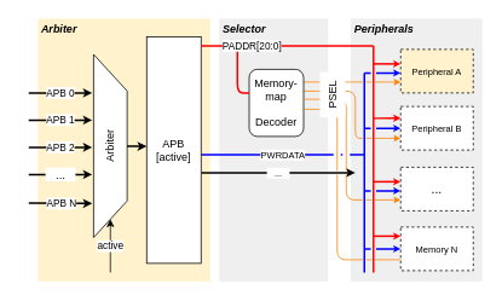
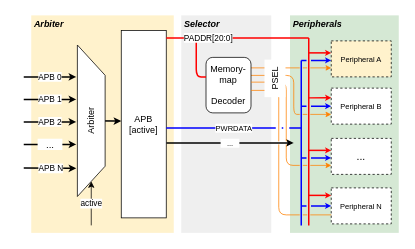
  <mxCell id="0" />
  <mxCell id="1" parent="0" />
  <mxCell id="2" value="Selector" style="rounded=0;whiteSpace=wrap;html=1;labelBackgroundColor=none;fillColor=#EFEFEF;fontSize=12;align=left;strokeColor=none;fontStyle=3;verticalAlign=top;spacingTop=-4;spacing=4;" vertex="1" parent="1"><mxGeometry x="241" y="20" width="120" height="290" as="geometry" /></mxCell>
  <mxCell id="3" value="Arbiter" style="rounded=0;whiteSpace=wrap;html=1;labelBackgroundColor=none;fillColor=#FFF2CC;fontSize=12;align=left;strokeColor=none;fontStyle=3;verticalAlign=top;spacingTop=-4;spacing=4;labelBorderColor=none;" vertex="1" parent="1"><mxGeometry x="41" y="20" width="190" height="290" as="geometry" /></mxCell>
- <mxCell id="4" value="Peripherals" style="rounded=0;whiteSpace=wrap;html=1;labelBackgroundColor=none;fillColor=#efefef;fontSize=12;align=left;strokeColor=none;fontStyle=3;verticalAlign=top;spacingTop=-4;spacing=4;" vertex="1" parent="1"><mxGeometry x="386" y="20" width="145" height="290" as="geometry" /></mxCell>
+ <mxCell id="4" value="Peripherals" style="rounded=0;whiteSpace=wrap;html=1;labelBackgroundColor=none;fillColor=#D5E8D4;fontSize=12;align=left;strokeColor=none;fontStyle=3;verticalAlign=top;spacingTop=-4;spacing=4;" vertex="1" parent="1"><mxGeometry x="386" y="20" width="145" height="290" as="geometry" /></mxCell>
  <mxCell id="5" value="Peripheral A" style="rounded=0;whiteSpace=wrap;html=1;labelBackgroundColor=none;fillColor=#fff2cc;fontSize=10;align=center;dashed=1;" vertex="1" parent="1"><mxGeometry x="441" y="54" width="80" height="48" as="geometry" /></mxCell>
  <mxCell id="6" value="" style="endArrow=none;html=1;strokeWidth=2;fontSize=10;jumpStyle=gap;strokeColor=#FF0000;" edge="1" parent="1"><mxGeometry width="50" height="50" relative="1" as="geometry"><mxPoint x="411" y="50" as="sourcePoint" /><mxPoint x="411" y="300" as="targetPoint" /></mxGeometry></mxCell>
  <mxCell id="7" value="" style="endArrow=classic;html=1;strokeWidth=2;fontSize=10;endFill=1;endSize=2;edgeStyle=elbowEdgeStyle;elbow=vertical;strokeColor=#FF0000;" edge="1" parent="1"><mxGeometry width="50" height="50" relative="1" as="geometry"><mxPoint x="411" y="200" as="sourcePoint" /><mxPoint x="441" y="200" as="targetPoint" /><Array as="points"><mxPoint x="421" y="200" /><mxPoint x="421" y="190" /></Array></mxGeometry></mxCell>
  <mxCell id="8" value="" style="endArrow=classic;html=1;strokeWidth=2;fontSize=10;endFill=1;endSize=2;strokeColor=#FF0000;" edge="1" parent="1"><mxGeometry width="50" height="50" relative="1" as="geometry"><mxPoint x="411" y="130" as="sourcePoint" /><mxPoint x="441" y="129.786" as="targetPoint" /></mxGeometry></mxCell>
  <mxCell id="9" value="" style="endArrow=classic;html=1;strokeWidth=2;fontSize=10;endFill=1;endSize=2;edgeStyle=elbowEdgeStyle;elbow=vertical;strokeColor=#FF0000;" edge="1" parent="1" target="5"><mxGeometry width="50" height="50" relative="1" as="geometry"><mxPoint x="411" y="70" as="sourcePoint" /><mxPoint x="441" y="59.786" as="targetPoint" /><Array as="points"><mxPoint x="426" y="70" /></Array></mxGeometry></mxCell>
  <mxCell id="10" value="Peripheral B" style="rounded=0;whiteSpace=wrap;html=1;labelBackgroundColor=none;fillColor=#ffffff;fontSize=10;align=center;dashed=1;" vertex="1" parent="1"><mxGeometry x="441" y="117" width="80" height="48" as="geometry" /></mxCell>
  <mxCell id="11" value="..." style="rounded=0;whiteSpace=wrap;html=1;labelBackgroundColor=none;fillColor=#ffffff;fontSize=14;align=center;dashed=1;" vertex="1" parent="1"><mxGeometry x="441" y="184" width="80" height="48" as="geometry" /></mxCell>
- <mxCell id="12" value="Memory N" style="rounded=0;whiteSpace=wrap;html=1;labelBackgroundColor=none;fillColor=#ffffff;fontSize=10;align=center;dashed=1;" vertex="1" parent="1"><mxGeometry x="441" y="250" width="80" height="48" as="geometry" /></mxCell>
+ <mxCell id="12" value="Peripheral N" style="rounded=0;whiteSpace=wrap;html=1;labelBackgroundColor=none;fillColor=#ffffff;fontSize=10;align=center;dashed=1;" vertex="1" parent="1"><mxGeometry x="441" y="250" width="80" height="48" as="geometry" /></mxCell>
  <mxCell id="13" value="" style="endArrow=classic;html=1;strokeWidth=2;fontSize=10;endFill=1;endSize=2;elbow=vertical;strokeColor=#FF0000;edgeStyle=elbowEdgeStyle;" edge="1" parent="1" target="12"><mxGeometry width="50" height="50" relative="1" as="geometry"><mxPoint x="411" y="260" as="sourcePoint" /><mxPoint x="441" y="270" as="targetPoint" /></mxGeometry></mxCell>
  <mxCell id="14" value="&amp;nbsp; &amp;nbsp;...&amp;nbsp; &amp;nbsp;" style="edgeStyle=orthogonalEdgeStyle;rounded=0;jumpStyle=arc;jumpSize=4;orthogonalLoop=1;jettySize=auto;html=1;labelBackgroundColor=#ffffff;startArrow=none;startFill=0;startSize=6;endArrow=classic;endFill=1;endSize=4;strokeColor=#000000;strokeWidth=2;fontSize=10;" edge="1" parent="1" source="15"><mxGeometry relative="1" as="geometry"><mxPoint x="391" y="190" as="targetPoint" /><Array as="points"><mxPoint x="391" y="190" /></Array></mxGeometry></mxCell>
  <mxCell id="15" value="APB&lt;br&gt;[active]" style="rounded=0;whiteSpace=wrap;html=1;" vertex="1" parent="1"><mxGeometry x="161" y="40" width="60" height="250" as="geometry" /></mxCell>
  <mxCell id="16" value="" style="endArrow=none;html=1;strokeWidth=2;fontSize=10;strokeColor=#0000FF;" edge="1" parent="1"><mxGeometry width="50" height="50" relative="1" as="geometry"><mxPoint x="401" y="80" as="sourcePoint" /><mxPoint x="401" y="300" as="targetPoint" /></mxGeometry></mxCell>
  <mxCell id="17" value="" style="endArrow=classic;html=1;strokeWidth=2;fontSize=10;endFill=1;endSize=2;edgeStyle=elbowEdgeStyle;elbow=vertical;jumpStyle=gap;jumpSize=4;strokeColor=#0000FF;" edge="1" parent="1" target="5"><mxGeometry width="50" height="50" relative="1" as="geometry"><mxPoint x="401" y="80" as="sourcePoint" /><mxPoint x="431" y="80" as="targetPoint" /><Array as="points"><mxPoint x="416" y="80" /></Array></mxGeometry></mxCell>
  <mxCell id="18" value="" style="endArrow=classic;html=1;strokeWidth=2;fontSize=10;endFill=1;endSize=2;edgeStyle=elbowEdgeStyle;elbow=vertical;jumpStyle=gap;jumpSize=4;strokeColor=#0000FF;" edge="1" parent="1"><mxGeometry width="50" height="50" relative="1" as="geometry"><mxPoint x="401" y="141" as="sourcePoint" /><mxPoint x="441" y="141" as="targetPoint" /><Array as="points"><mxPoint x="416" y="141" /></Array></mxGeometry></mxCell>
  <mxCell id="19" value="" style="endArrow=classic;html=1;strokeWidth=2;fontSize=10;endFill=1;endSize=2;edgeStyle=elbowEdgeStyle;elbow=vertical;jumpStyle=gap;jumpSize=4;strokeColor=#0000FF;" edge="1" parent="1"><mxGeometry width="50" height="50" relative="1" as="geometry"><mxPoint x="401" y="210" as="sourcePoint" /><mxPoint x="441" y="210" as="targetPoint" /><Array as="points"><mxPoint x="416" y="210" /></Array></mxGeometry></mxCell>
  <mxCell id="20" value="" style="endArrow=classic;html=1;strokeWidth=2;fontSize=10;endFill=1;endSize=2;edgeStyle=elbowEdgeStyle;elbow=vertical;jumpStyle=gap;jumpSize=4;strokeColor=#0000FF;" edge="1" parent="1"><mxGeometry width="50" height="50" relative="1" as="geometry"><mxPoint x="401" y="274" as="sourcePoint" /><mxPoint x="441" y="274" as="targetPoint" /><Array as="points"><mxPoint x="416" y="274" /></Array></mxGeometry></mxCell>
  <mxCell id="21" value="" style="endArrow=classic;html=1;strokeWidth=1;fontSize=10;endFill=1;endSize=5;edgeStyle=elbowEdgeStyle;elbow=vertical;jumpStyle=gap;jumpSize=4;strokeColor=#FF8000;" edge="1" parent="1" source="23"><mxGeometry width="50" height="50" relative="1" as="geometry"><mxPoint x="391" y="90" as="sourcePoint" /><mxPoint x="441" y="90" as="targetPoint" /><Array as="points"><mxPoint x="361" y="90" /><mxPoint x="416" y="90" /></Array></mxGeometry></mxCell>
  <mxCell id="22" value="" style="endArrow=classic;html=1;strokeWidth=1;fontSize=10;endFill=1;endSize=5;edgeStyle=elbowEdgeStyle;jumpStyle=gap;jumpSize=4;strokeColor=#FF8000;" edge="1" parent="1" source="23"><mxGeometry width="50" height="50" relative="1" as="geometry"><mxPoint x="391" y="152" as="sourcePoint" /><mxPoint x="441" y="152" as="targetPoint" /><Array as="points"><mxPoint x="391" y="100" /><mxPoint x="391" y="130" /></Array></mxGeometry></mxCell>
  <mxCell id="23" value="Memory-map&lt;br&gt;&lt;br&gt;Decoder" style="whiteSpace=wrap;html=1;rounded=1;" vertex="1" parent="1"><mxGeometry x="274" y="76" width="60" height="74" as="geometry" /></mxCell>
  <mxCell id="24" value="" style="endArrow=none;html=1;strokeColor=#FF0000;strokeWidth=2;jumpStyle=gap;edgeStyle=elbowEdgeStyle;" edge="1" parent="1" target="23"><mxGeometry width="50" height="50" relative="1" as="geometry"><mxPoint x="261" y="50" as="sourcePoint" /><mxPoint x="301" y="60" as="targetPoint" /><Array as="points"><mxPoint x="261" y="102" /><mxPoint x="341" y="64" /></Array></mxGeometry></mxCell>
  <mxCell id="25" value="" style="endArrow=classic;html=1;strokeWidth=1;fontSize=10;endFill=1;endSize=5;edgeStyle=elbowEdgeStyle;jumpStyle=gap;jumpSize=4;strokeColor=#FF8000;entryX=0;entryY=0.75;entryDx=0;entryDy=0;" edge="1" parent="1" source="23" target="11"><mxGeometry width="50" height="50" relative="1" as="geometry"><mxPoint x="370.81" y="106.857" as="sourcePoint" /><mxPoint x="451" y="162" as="targetPoint" /><Array as="points"><mxPoint x="381" y="109" /><mxPoint x="381" y="130" /><mxPoint x="401" y="140" /></Array></mxGeometry></mxCell>
  <mxCell id="26" value="" style="endArrow=none;html=1;strokeWidth=1;fontSize=10;endFill=1;endSize=5;edgeStyle=elbowEdgeStyle;jumpStyle=gap;jumpSize=4;strokeColor=#FF8000;entryX=0;entryY=0.75;entryDx=0;entryDy=0;" edge="1" parent="1" source="23" target="12"><mxGeometry width="50" height="50" relative="1" as="geometry"><mxPoint x="371" y="119" as="sourcePoint" /><mxPoint x="451.143" y="229.857" as="targetPoint" /><Array as="points"><mxPoint x="371" y="120" /><mxPoint x="371" y="200" /><mxPoint x="391" y="140" /><mxPoint x="411" y="150" /></Array></mxGeometry></mxCell>
  <mxCell id="27" value="PADDR[20:0]" style="endArrow=none;html=1;strokeColor=#FF0000;strokeWidth=2;jumpStyle=gap;" edge="1" parent="1"><mxGeometry x="-0.412" width="50" height="50" relative="1" as="geometry"><mxPoint x="221" y="50" as="sourcePoint" /><mxPoint x="411" y="50" as="targetPoint" /><mxPoint as="offset" /></mxGeometry></mxCell>
  <mxCell id="28" value="PSEL" style="text;html=1;strokeColor=none;fillColor=#ffffff;align=center;verticalAlign=middle;whiteSpace=wrap;rounded=0;rotation=-90;" vertex="1" parent="1"><mxGeometry x="341" y="90" width="50" height="28" as="geometry" /></mxCell>
  <mxCell id="29" value="PWRDATA" style="endArrow=none;html=1;strokeWidth=2;fontSize=10;strokeColor=#0000FF;edgeStyle=elbowEdgeStyle;elbow=vertical;jumpStyle=gap;startArrow=none;startFill=0;endSize=4;startSize=4;" edge="1" parent="1" target="15"><mxGeometry width="50" height="50" relative="1" as="geometry"><mxPoint x="401" y="170" as="sourcePoint" /><mxPoint x="411" y="310" as="targetPoint" /></mxGeometry></mxCell>
  <mxCell id="30" style="edgeStyle=elbowEdgeStyle;rounded=0;jumpStyle=arc;jumpSize=4;orthogonalLoop=1;jettySize=auto;elbow=vertical;html=1;exitX=0.5;exitY=0;exitDx=0;exitDy=0;startArrow=none;startFill=0;startSize=6;endArrow=classic;endFill=1;endSize=4;strokeColor=#000000;strokeWidth=2;" edge="1" parent="1" source="31" target="15"><mxGeometry relative="1" as="geometry" /></mxCell>
  <mxCell id="31" value="Arbiter" style="shape=trapezoid;perimeter=trapezoidPerimeter;whiteSpace=wrap;html=1;fillColor=#ffffff;rotation=-90;flipV=1;" vertex="1" parent="1"><mxGeometry x="20" y="142" width="202" height="37" as="geometry" /></mxCell>
  <mxCell id="32" value="active" style="endArrow=classic;html=1;strokeColor=#000000;strokeWidth=1;entryX=0;entryY=0.5;entryDx=0;entryDy=0;" edge="1" parent="1" target="31"><mxGeometry width="50" height="50" relative="1" as="geometry"><mxPoint x="121" y="300" as="sourcePoint" /><mxPoint x="121" y="240" as="targetPoint" /></mxGeometry></mxCell>
  <mxCell id="33" value="APB 0" style="endArrow=classic;html=1;strokeColor=#000000;strokeWidth=2;edgeStyle=elbowEdgeStyle;elbow=vertical;endSize=4;labelBackgroundColor=#ffffff;labelBorderColor=none;" edge="1" parent="1"><mxGeometry width="50" height="50" relative="1" as="geometry"><mxPoint x="31" y="102" as="sourcePoint" /><mxPoint x="101" y="102" as="targetPoint" /></mxGeometry></mxCell>
  <mxCell id="34" value="APB 1" style="endArrow=classic;html=1;strokeColor=#000000;strokeWidth=2;edgeStyle=elbowEdgeStyle;elbow=vertical;endSize=4;" edge="1" parent="1"><mxGeometry width="50" height="50" relative="1" as="geometry"><mxPoint x="31" y="132" as="sourcePoint" /><mxPoint x="101" y="132" as="targetPoint" /></mxGeometry></mxCell>
  <mxCell id="35" value="APB 2" style="endArrow=classic;html=1;strokeColor=#000000;strokeWidth=2;edgeStyle=elbowEdgeStyle;elbow=vertical;endSize=4;" edge="1" parent="1"><mxGeometry width="50" height="50" relative="1" as="geometry"><mxPoint x="31" y="162" as="sourcePoint" /><mxPoint x="101" y="162" as="targetPoint" /></mxGeometry></mxCell>
  <mxCell id="36" value="&amp;nbsp; &amp;nbsp;...&amp;nbsp; &amp;nbsp;" style="endArrow=classic;html=1;strokeColor=#000000;strokeWidth=2;edgeStyle=elbowEdgeStyle;elbow=vertical;fontSize=13;endSize=4;" edge="1" parent="1"><mxGeometry width="50" height="50" relative="1" as="geometry"><mxPoint x="31" y="192" as="sourcePoint" /><mxPoint x="101" y="192" as="targetPoint" /></mxGeometry></mxCell>
  <mxCell id="37" value="APB N" style="endArrow=classic;html=1;strokeColor=#000000;strokeWidth=2;edgeStyle=elbowEdgeStyle;elbow=vertical;endSize=4;" edge="1" parent="1"><mxGeometry width="50" height="50" relative="1" as="geometry"><mxPoint x="31" y="223.5" as="sourcePoint" /><mxPoint x="101" y="223.5" as="targetPoint" /></mxGeometry></mxCell>
